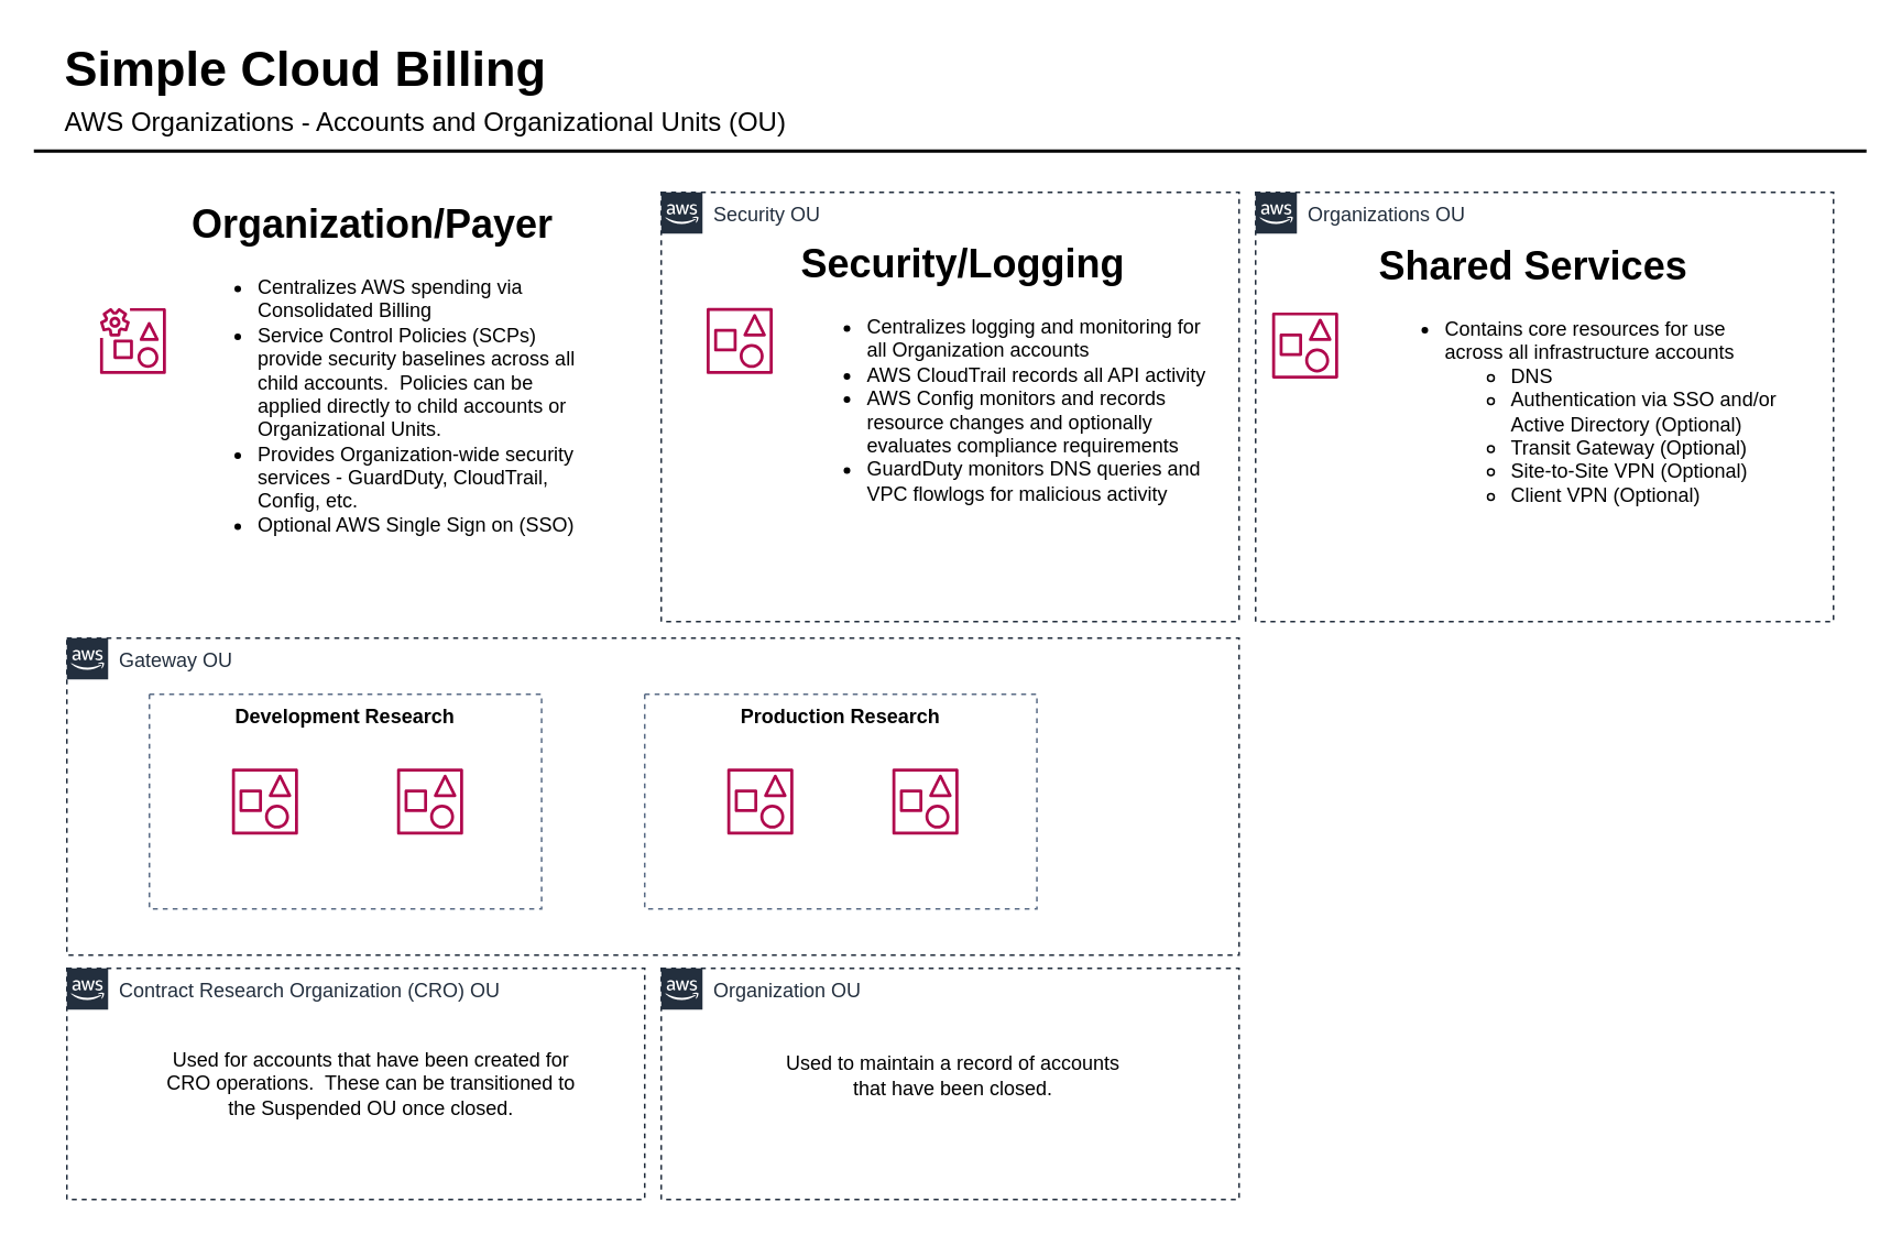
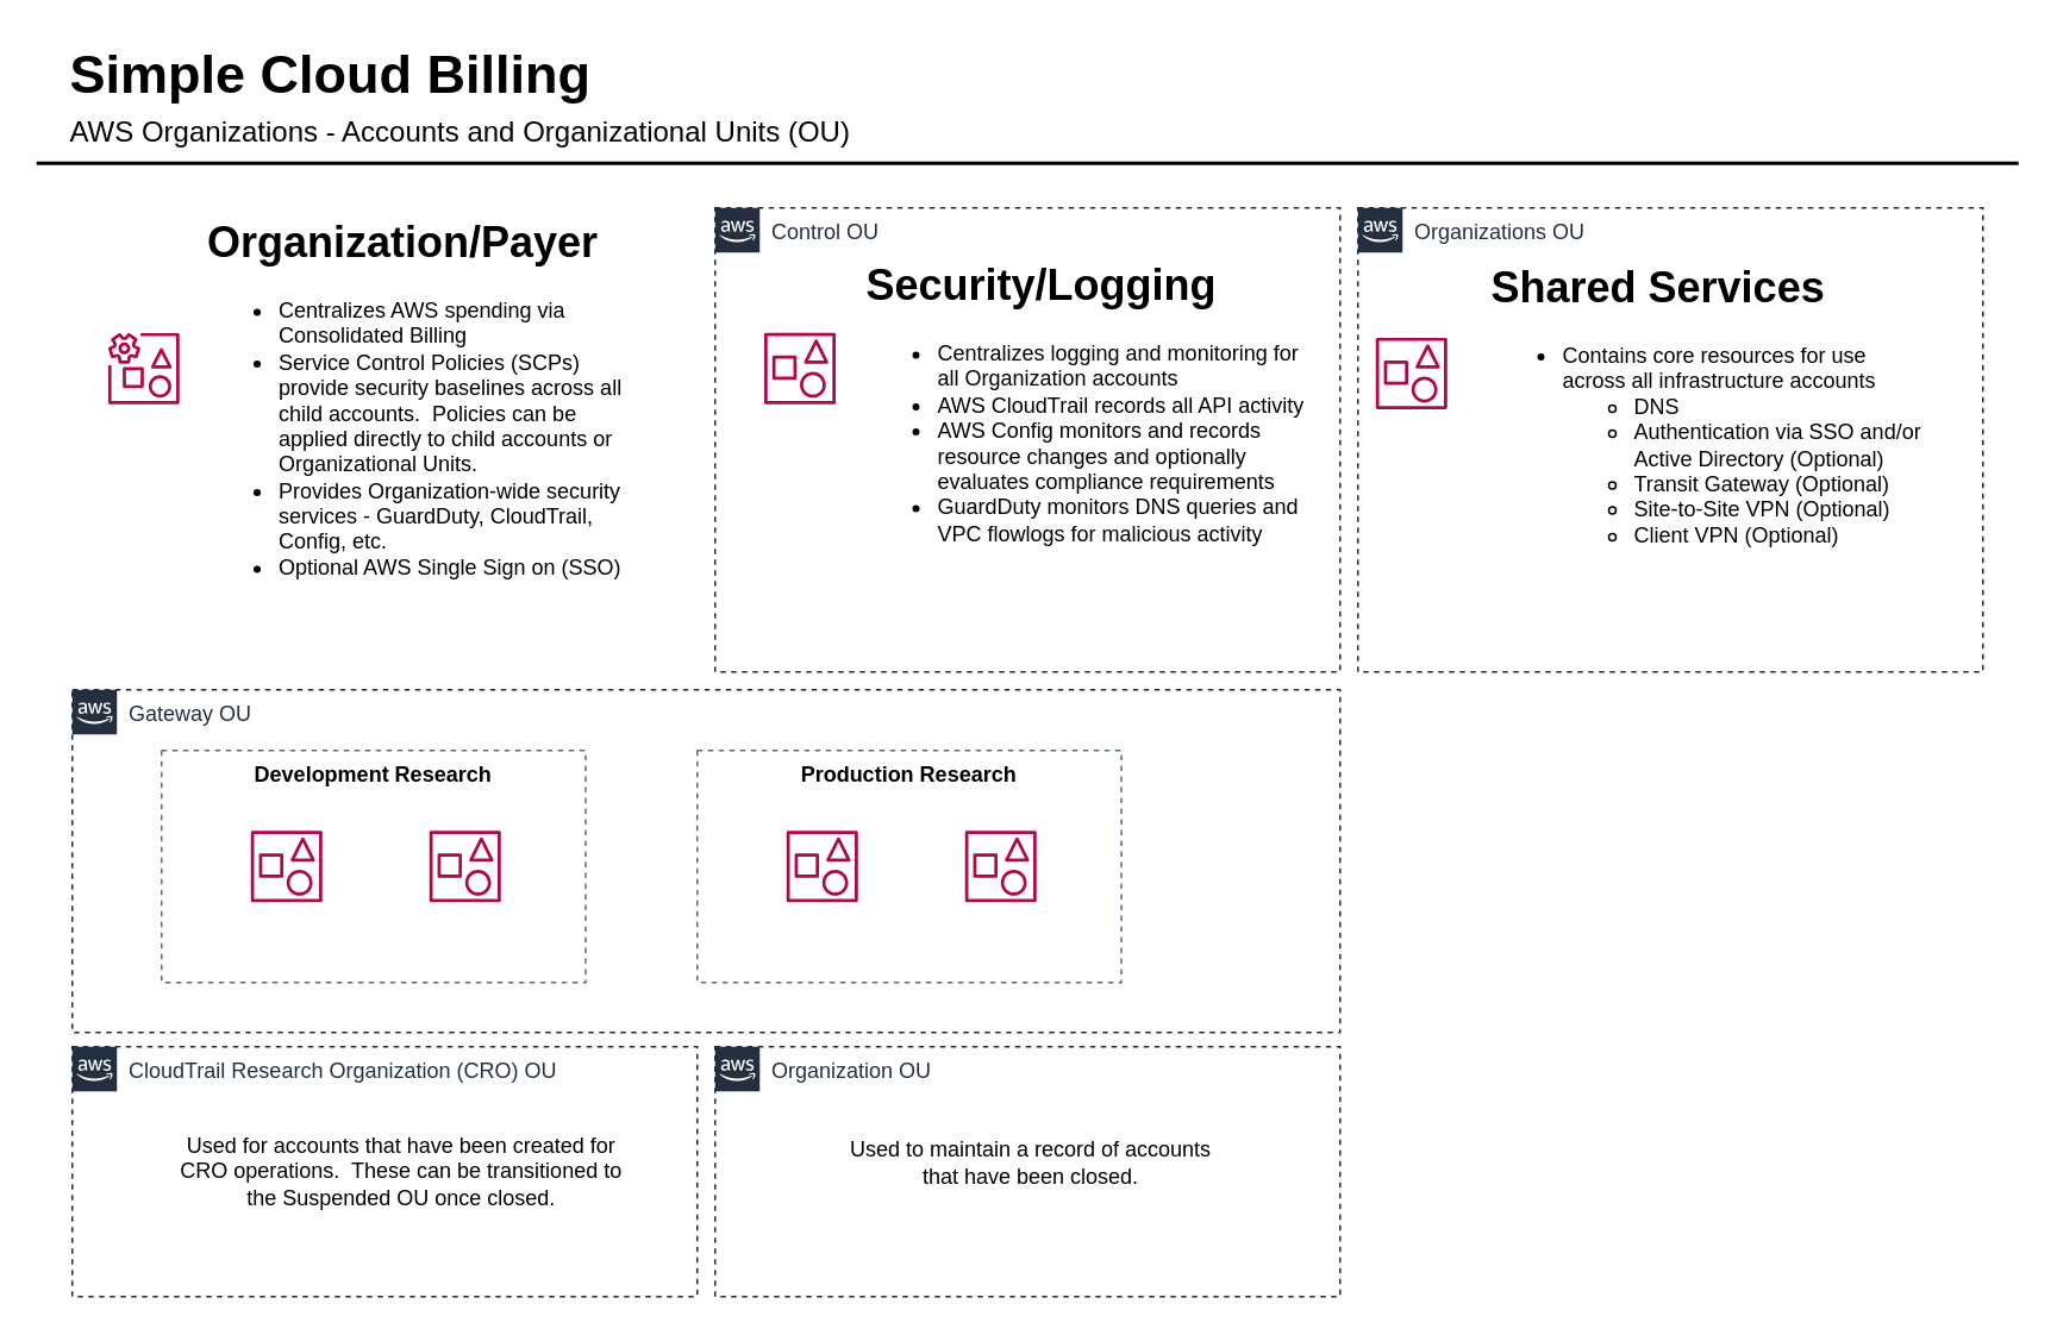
  <mxCell id="0" />
  <mxCell id="1" parent="0" />
  <mxCell id="2" value="Simple Cloud Billing" style="text;html=1;resizable=0;points=[];autosize=1;align=left;verticalAlign=top;spacingTop=-4;fontSize=30;fontStyle=1" parent="1" vertex="1"><mxGeometry x="36.5" y="20.5" width="390" height="40" as="geometry" /></mxCell>
  <mxCell id="3" value="AWS Organizations - Accounts and Organizational Units (OU)" style="text;html=1;resizable=0;points=[];autosize=1;align=left;verticalAlign=top;spacingTop=-4;fontSize=16;" parent="1" vertex="1"><mxGeometry x="36.5" y="60.5" width="450" height="20" as="geometry" /></mxCell>
  <mxCell id="4" value="" style="line;strokeWidth=2;html=1;fontSize=14;" parent="1" vertex="1"><mxGeometry x="20" y="86" width="1110" height="10" as="geometry" /></mxCell>
  <mxCell id="5" value="Organization OU" style="points=[[0,0],[0.25,0],[0.5,0],[0.75,0],[1,0],[1,0.25],[1,0.5],[1,0.75],[1,1],[0.75,1],[0.5,1],[0.25,1],[0,1],[0,0.75],[0,0.5],[0,0.25]];outlineConnect=0;gradientColor=none;html=1;whiteSpace=wrap;fontSize=12;fontStyle=0;container=1;pointerEvents=0;collapsible=0;recursiveResize=0;shape=mxgraph.aws4.group;grIcon=mxgraph.aws4.group_aws_cloud_alt;strokeColor=#232F3E;fillColor=none;verticalAlign=top;align=left;spacingLeft=30;fontColor=#232F3E;dashed=1;" parent="1" vertex="1"><mxGeometry x="400" y="586" width="350" height="140" as="geometry" /></mxCell>
  <mxCell id="6" value="Used to maintain a record of accounts that have been closed." style="text;html=1;strokeColor=none;fillColor=none;align=center;verticalAlign=middle;whiteSpace=wrap;rounded=0;" parent="5" vertex="1"><mxGeometry x="67.5" y="50" width="218" height="30" as="geometry" /></mxCell>
- <mxCell id="7" value="Contract Research Organization (CRO) OU" style="points=[[0,0],[0.25,0],[0.5,0],[0.75,0],[1,0],[1,0.25],[1,0.5],[1,0.75],[1,1],[0.75,1],[0.5,1],[0.25,1],[0,1],[0,0.75],[0,0.5],[0,0.25]];outlineConnect=0;gradientColor=none;html=1;whiteSpace=wrap;fontSize=12;fontStyle=0;container=1;pointerEvents=0;collapsible=0;recursiveResize=0;shape=mxgraph.aws4.group;grIcon=mxgraph.aws4.group_aws_cloud_alt;strokeColor=#232F3E;fillColor=none;verticalAlign=top;align=left;spacingLeft=30;fontColor=#232F3E;dashed=1;" parent="1" vertex="1"><mxGeometry x="40" y="586" width="350" height="140" as="geometry" /></mxCell>
+ <mxCell id="7" value="CloudTrail Research Organization (CRO) OU" style="points=[[0,0],[0.25,0],[0.5,0],[0.75,0],[1,0],[1,0.25],[1,0.5],[1,0.75],[1,1],[0.75,1],[0.5,1],[0.25,1],[0,1],[0,0.75],[0,0.5],[0,0.25]];outlineConnect=0;gradientColor=none;html=1;whiteSpace=wrap;fontSize=12;fontStyle=0;container=1;pointerEvents=0;collapsible=0;recursiveResize=0;shape=mxgraph.aws4.group;grIcon=mxgraph.aws4.group_aws_cloud_alt;strokeColor=#232F3E;fillColor=none;verticalAlign=top;align=left;spacingLeft=30;fontColor=#232F3E;dashed=1;" parent="1" vertex="1"><mxGeometry x="40" y="586" width="350" height="140" as="geometry" /></mxCell>
  <mxCell id="8" value="Used for accounts that have been created for CRO operations.&amp;nbsp; These can be transitioned to the Suspended OU once closed." style="text;html=1;strokeColor=none;fillColor=none;align=center;verticalAlign=middle;whiteSpace=wrap;rounded=0;" parent="7" vertex="1"><mxGeometry x="57.5" y="55" width="252.5" height="30" as="geometry" /></mxCell>
  <mxCell id="9" value="" style="sketch=0;outlineConnect=0;fontColor=#232F3E;gradientColor=none;fillColor=#B0084D;strokeColor=none;dashed=0;verticalLabelPosition=bottom;verticalAlign=top;align=center;html=1;fontSize=12;fontStyle=0;aspect=fixed;pointerEvents=1;shape=mxgraph.aws4.organizations_management_account2;" parent="1" vertex="1"><mxGeometry x="60" y="186" width="40" height="40" as="geometry" /></mxCell>
  <mxCell id="10" value="&lt;h1&gt;Organization/Payer&lt;/h1&gt;&lt;p&gt;&lt;/p&gt;&lt;ul&gt;&lt;li&gt;Centralizes AWS spending via Consolidated Billing&lt;/li&gt;&lt;li&gt;Service Control Policies (SCPs) provide security baselines across all child accounts.&amp;nbsp; Policies can be applied directly to child accounts or Organizational Units.&lt;/li&gt;&lt;li&gt;Provides Organization-wide security services - GuardDuty, CloudTrail, Config, etc.&lt;/li&gt;&lt;li&gt;Optional AWS Single Sign on (SSO)&lt;/li&gt;&lt;/ul&gt;&lt;p&gt;&lt;/p&gt;" style="text;html=1;strokeColor=none;fillColor=none;spacing=5;spacingTop=-20;whiteSpace=wrap;overflow=hidden;rounded=0;" parent="1" vertex="1"><mxGeometry x="111.25" y="116" width="250" height="210" as="geometry" /></mxCell>
- <mxCell id="11" value="Security OU" style="points=[[0,0],[0.25,0],[0.5,0],[0.75,0],[1,0],[1,0.25],[1,0.5],[1,0.75],[1,1],[0.75,1],[0.5,1],[0.25,1],[0,1],[0,0.75],[0,0.5],[0,0.25]];outlineConnect=0;gradientColor=none;html=1;whiteSpace=wrap;fontSize=12;fontStyle=0;container=1;pointerEvents=0;collapsible=0;recursiveResize=0;shape=mxgraph.aws4.group;grIcon=mxgraph.aws4.group_aws_cloud_alt;strokeColor=#232F3E;fillColor=none;verticalAlign=top;align=left;spacingLeft=30;fontColor=#232F3E;dashed=1;" parent="1" vertex="1"><mxGeometry x="400" y="116" width="350" height="260" as="geometry" /></mxCell>
+ <mxCell id="11" value="Control OU" style="points=[[0,0],[0.25,0],[0.5,0],[0.75,0],[1,0],[1,0.25],[1,0.5],[1,0.75],[1,1],[0.75,1],[0.5,1],[0.25,1],[0,1],[0,0.75],[0,0.5],[0,0.25]];outlineConnect=0;gradientColor=none;html=1;whiteSpace=wrap;fontSize=12;fontStyle=0;container=1;pointerEvents=0;collapsible=0;recursiveResize=0;shape=mxgraph.aws4.group;grIcon=mxgraph.aws4.group_aws_cloud_alt;strokeColor=#232F3E;fillColor=none;verticalAlign=top;align=left;spacingLeft=30;fontColor=#232F3E;dashed=1;" parent="1" vertex="1"><mxGeometry x="400" y="116" width="350" height="260" as="geometry" /></mxCell>
  <mxCell id="12" value="" style="sketch=0;outlineConnect=0;fontColor=#232F3E;gradientColor=none;fillColor=#B0084D;strokeColor=none;dashed=0;verticalLabelPosition=bottom;verticalAlign=top;align=center;html=1;fontSize=12;fontStyle=0;aspect=fixed;pointerEvents=1;shape=mxgraph.aws4.organizations_account2;" parent="11" vertex="1"><mxGeometry x="27.5" y="70" width="40" height="40" as="geometry" /></mxCell>
  <mxCell id="13" value="&lt;h1&gt;Security/Logging&lt;/h1&gt;&lt;p&gt;&lt;/p&gt;&lt;ul&gt;&lt;li&gt;Centralizes logging and monitoring for all Organization accounts&lt;/li&gt;&lt;li&gt;AWS CloudTrail records all API activity&lt;/li&gt;&lt;li&gt;AWS Config monitors and records resource changes and optionally evaluates compliance requirements&lt;/li&gt;&lt;li&gt;GuardDuty monitors DNS queries and VPC flowlogs for malicious activity&lt;/li&gt;&lt;/ul&gt;&lt;p&gt;&lt;/p&gt;" style="text;html=1;strokeColor=none;fillColor=none;spacing=5;spacingTop=-20;whiteSpace=wrap;overflow=hidden;rounded=0;" parent="11" vertex="1"><mxGeometry x="80" y="23.5" width="264.5" height="199" as="geometry" /></mxCell>
  <mxCell id="14" value="Gateway OU" style="points=[[0,0],[0.25,0],[0.5,0],[0.75,0],[1,0],[1,0.25],[1,0.5],[1,0.75],[1,1],[0.75,1],[0.5,1],[0.25,1],[0,1],[0,0.75],[0,0.5],[0,0.25]];outlineConnect=0;gradientColor=none;html=1;whiteSpace=wrap;fontSize=12;fontStyle=0;container=1;pointerEvents=0;collapsible=0;recursiveResize=0;shape=mxgraph.aws4.group;grIcon=mxgraph.aws4.group_aws_cloud_alt;strokeColor=#232F3E;fillColor=none;verticalAlign=top;align=left;spacingLeft=30;fontColor=#232F3E;dashed=1;" parent="1" vertex="1"><mxGeometry x="40" y="386" width="710" height="192" as="geometry" /></mxCell>
  <mxCell id="15" value="" style="group" parent="14" vertex="1" connectable="0"><mxGeometry x="50" y="34" width="930" height="158" as="geometry" /></mxCell>
  <mxCell id="16" value="Development Research" style="fillColor=none;strokeColor=#5A6C86;dashed=1;verticalAlign=top;fontStyle=1;fontColor=#000000;" parent="15" vertex="1"><mxGeometry width="237.541" height="130" as="geometry" /></mxCell>
  <mxCell id="17" value="" style="sketch=0;outlineConnect=0;fontColor=#232F3E;gradientColor=none;fillColor=#B0084D;strokeColor=none;dashed=0;verticalLabelPosition=bottom;verticalAlign=top;align=center;html=1;fontSize=12;fontStyle=0;aspect=fixed;pointerEvents=1;shape=mxgraph.aws4.organizations_account2;" parent="15" vertex="1"><mxGeometry x="50.004" y="45" width="40" height="40" as="geometry" /></mxCell>
  <mxCell id="18" value="" style="sketch=0;outlineConnect=0;fontColor=#232F3E;gradientColor=none;fillColor=#B0084D;strokeColor=none;dashed=0;verticalLabelPosition=bottom;verticalAlign=top;align=center;html=1;fontSize=12;fontStyle=0;aspect=fixed;pointerEvents=1;shape=mxgraph.aws4.organizations_account2;" parent="15" vertex="1"><mxGeometry x="150.002" y="45" width="40" height="40" as="geometry" /></mxCell>
  <mxCell id="19" value="" style="group" parent="15" vertex="1" connectable="0"><mxGeometry x="300" width="630" height="158" as="geometry" /></mxCell>
  <mxCell id="20" value="Production Research" style="fillColor=none;strokeColor=#5A6C86;dashed=1;verticalAlign=top;fontStyle=1;fontColor=#000000;" parent="19" vertex="1"><mxGeometry width="237.541" height="130" as="geometry" /></mxCell>
  <mxCell id="21" value="" style="sketch=0;outlineConnect=0;fontColor=#232F3E;gradientColor=none;fillColor=#B0084D;strokeColor=none;dashed=0;verticalLabelPosition=bottom;verticalAlign=top;align=center;html=1;fontSize=12;fontStyle=0;aspect=fixed;pointerEvents=1;shape=mxgraph.aws4.organizations_account2;" parent="19" vertex="1"><mxGeometry x="50.004" y="45" width="40" height="40" as="geometry" /></mxCell>
  <mxCell id="22" value="" style="sketch=0;outlineConnect=0;fontColor=#232F3E;gradientColor=none;fillColor=#B0084D;strokeColor=none;dashed=0;verticalLabelPosition=bottom;verticalAlign=top;align=center;html=1;fontSize=12;fontStyle=0;aspect=fixed;pointerEvents=1;shape=mxgraph.aws4.organizations_account2;" parent="19" vertex="1"><mxGeometry x="150.002" y="45" width="40" height="40" as="geometry" /></mxCell>
  <mxCell id="23" value="Organizations OU&lt;br&gt;" style="points=[[0,0],[0.25,0],[0.5,0],[0.75,0],[1,0],[1,0.25],[1,0.5],[1,0.75],[1,1],[0.75,1],[0.5,1],[0.25,1],[0,1],[0,0.75],[0,0.5],[0,0.25]];outlineConnect=0;gradientColor=none;html=1;whiteSpace=wrap;fontSize=12;fontStyle=0;container=1;pointerEvents=0;collapsible=0;recursiveResize=0;shape=mxgraph.aws4.group;grIcon=mxgraph.aws4.group_aws_cloud_alt;strokeColor=#232F3E;fillColor=none;verticalAlign=top;align=left;spacingLeft=30;fontColor=#232F3E;dashed=1;" parent="1" vertex="1"><mxGeometry x="760" y="116" width="350" height="260" as="geometry" /></mxCell>
  <mxCell id="24" value="" style="sketch=0;outlineConnect=0;fontColor=#232F3E;gradientColor=none;fillColor=#B0084D;strokeColor=none;dashed=0;verticalLabelPosition=bottom;verticalAlign=top;align=center;html=1;fontSize=12;fontStyle=0;aspect=fixed;pointerEvents=1;shape=mxgraph.aws4.organizations_account2;" parent="23" vertex="1"><mxGeometry x="10" y="72.75" width="40" height="40" as="geometry" /></mxCell>
  <mxCell id="25" value="&lt;h1&gt;Shared Services&lt;/h1&gt;&lt;p&gt;&lt;/p&gt;&lt;ul&gt;&lt;li&gt;Contains core resources for use across all infrastructure accounts&lt;/li&gt;&lt;ul&gt;&lt;li&gt;DNS&lt;/li&gt;&lt;li&gt;Authentication via SSO and/or Active Directory (Optional)&lt;/li&gt;&lt;li&gt;Transit Gateway (Optional)&lt;/li&gt;&lt;li&gt;Site-to-Site VPN (Optional)&lt;/li&gt;&lt;li&gt;Client VPN (Optional)&lt;/li&gt;&lt;/ul&gt;&lt;/ul&gt;&lt;p&gt;&lt;/p&gt;" style="text;html=1;strokeColor=none;fillColor=none;spacing=5;spacingTop=-20;whiteSpace=wrap;overflow=hidden;rounded=0;" parent="23" vertex="1"><mxGeometry x="70" y="25" width="252" height="225" as="geometry" /></mxCell>
